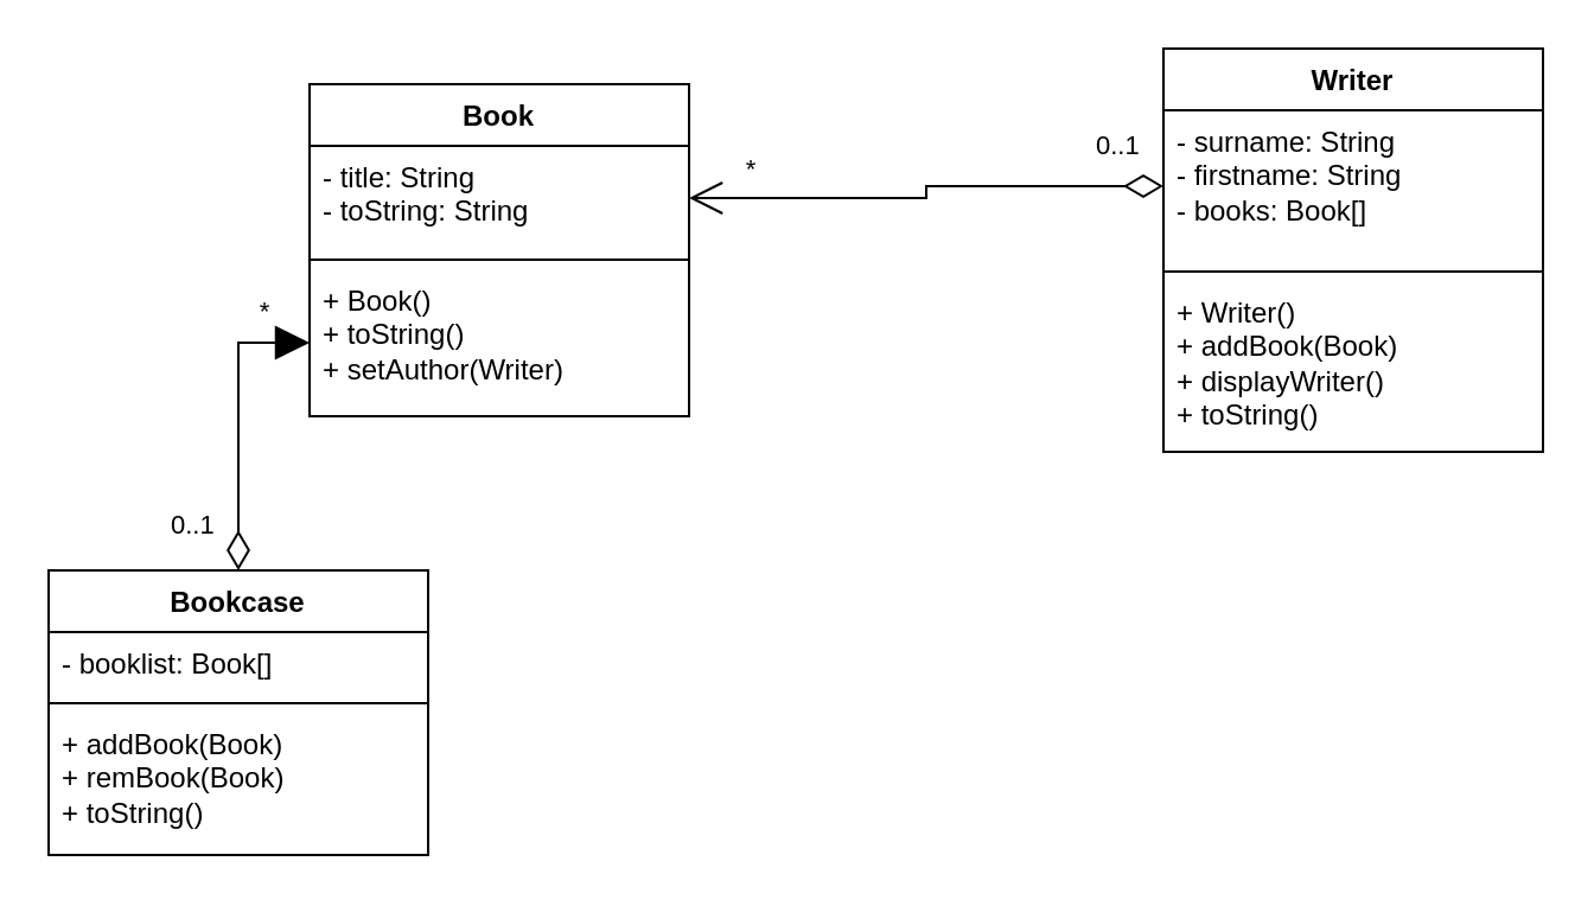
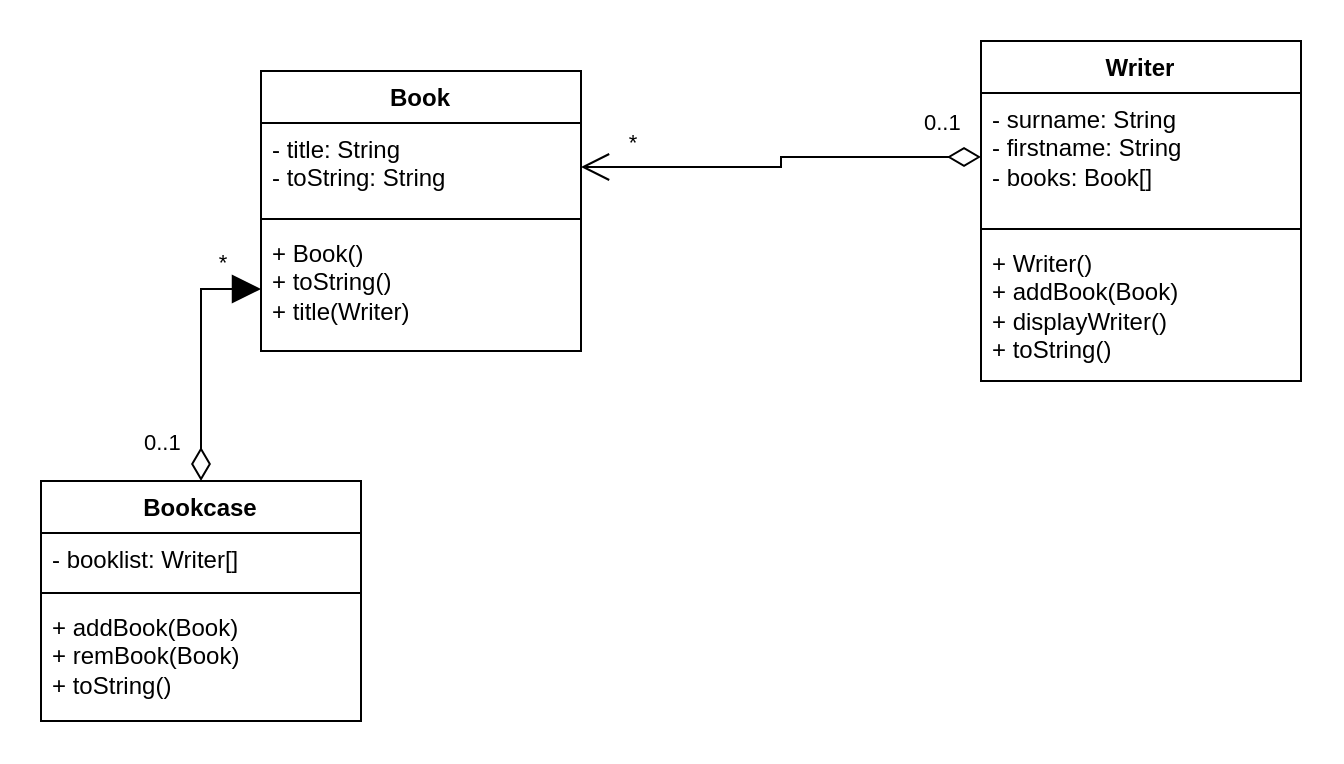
  <mxCell id="0" />
  <mxCell id="1" parent="0" />
  <mxCell id="2" value="Book" style="swimlane;fontStyle=1;align=center;verticalAlign=top;childLayout=stackLayout;horizontal=1;startSize=26;horizontalStack=0;resizeParent=1;resizeParentMax=0;resizeLast=0;collapsible=1;marginBottom=0;whiteSpace=wrap;html=1;" parent="1" vertex="1"><mxGeometry x="130" y="35" width="160" height="140" as="geometry" /></mxCell>
  <mxCell id="3" value="&lt;div&gt;- title: String&lt;/div&gt;&lt;div&gt;- toString: String&lt;/div&gt;" style="text;strokeColor=none;fillColor=none;align=left;verticalAlign=top;spacingLeft=4;spacingRight=4;overflow=hidden;rotatable=0;points=[[0,0.5],[1,0.5]];portConstraint=eastwest;whiteSpace=wrap;html=1;" parent="2" vertex="1"><mxGeometry y="26" width="160" height="44" as="geometry" /></mxCell>
  <mxCell id="4" value="" style="line;strokeWidth=1;fillColor=none;align=left;verticalAlign=middle;spacingTop=-1;spacingLeft=3;spacingRight=3;rotatable=0;labelPosition=right;points=[];portConstraint=eastwest;strokeColor=inherit;" parent="2" vertex="1"><mxGeometry y="70" width="160" height="8" as="geometry" /></mxCell>
- <mxCell id="5" value="&lt;div&gt;+ Book()&lt;/div&gt;&lt;div&gt;+ toString()&lt;br&gt;&lt;/div&gt;&lt;div&gt;+ setAuthor(Writer)&lt;br&gt;&lt;/div&gt;" style="text;strokeColor=none;fillColor=none;align=left;verticalAlign=top;spacingLeft=4;spacingRight=4;overflow=hidden;rotatable=0;points=[[0,0.5],[1,0.5]];portConstraint=eastwest;whiteSpace=wrap;html=1;" parent="2" vertex="1"><mxGeometry y="78" width="160" height="62" as="geometry" /></mxCell>
+ <mxCell id="5" value="&lt;div&gt;+ Book()&lt;/div&gt;&lt;div&gt;+ toString()&lt;br&gt;&lt;/div&gt;&lt;div&gt;+ title(Writer)&lt;br&gt;&lt;/div&gt;" style="text;strokeColor=none;fillColor=none;align=left;verticalAlign=top;spacingLeft=4;spacingRight=4;overflow=hidden;rotatable=0;points=[[0,0.5],[1,0.5]];portConstraint=eastwest;whiteSpace=wrap;html=1;" parent="2" vertex="1"><mxGeometry y="78" width="160" height="62" as="geometry" /></mxCell>
  <mxCell id="6" value="Writer" style="swimlane;fontStyle=1;align=center;verticalAlign=top;childLayout=stackLayout;horizontal=1;startSize=26;horizontalStack=0;resizeParent=1;resizeParentMax=0;resizeLast=0;collapsible=1;marginBottom=0;whiteSpace=wrap;html=1;" parent="1" vertex="1"><mxGeometry x="490" y="20" width="160" height="170" as="geometry" /></mxCell>
  <mxCell id="7" value="&lt;div&gt;- surname: String&lt;/div&gt;&lt;div&gt;- firstname: String&lt;br&gt;&lt;/div&gt;&lt;div&gt;- books: Book[]&lt;br&gt;&lt;/div&gt;" style="text;strokeColor=none;fillColor=none;align=left;verticalAlign=top;spacingLeft=4;spacingRight=4;overflow=hidden;rotatable=0;points=[[0,0.5],[1,0.5]];portConstraint=eastwest;whiteSpace=wrap;html=1;" parent="6" vertex="1"><mxGeometry y="26" width="160" height="64" as="geometry" /></mxCell>
  <mxCell id="8" value="" style="line;strokeWidth=1;fillColor=none;align=left;verticalAlign=middle;spacingTop=-1;spacingLeft=3;spacingRight=3;rotatable=0;labelPosition=right;points=[];portConstraint=eastwest;strokeColor=inherit;" parent="6" vertex="1"><mxGeometry y="90" width="160" height="8" as="geometry" /></mxCell>
  <mxCell id="9" value="&lt;div&gt;+ Writer()&lt;/div&gt;&lt;div&gt;+ addBook(Book)&lt;/div&gt;&lt;div&gt;+ displayWriter()&lt;/div&gt;&lt;div&gt;+ toString()&lt;br&gt;&lt;/div&gt;" style="text;strokeColor=none;fillColor=none;align=left;verticalAlign=top;spacingLeft=4;spacingRight=4;overflow=hidden;rotatable=0;points=[[0,0.5],[1,0.5]];portConstraint=eastwest;whiteSpace=wrap;html=1;" parent="6" vertex="1"><mxGeometry y="98" width="160" height="72" as="geometry" /></mxCell>
  <mxCell id="10" value="0..1" style="endArrow=open;html=1;endSize=12;startArrow=diamondThin;startSize=14;startFill=0;edgeStyle=orthogonalEdgeStyle;align=left;verticalAlign=bottom;rounded=0;entryX=1;entryY=0.5;entryDx=0;entryDy=0;" edge="1" parent="1" source="7" target="3"><mxGeometry x="-0.707" y="-8" relative="1" as="geometry"><mxPoint x="500" y="80" as="sourcePoint" /><mxPoint x="490" y="100" as="targetPoint" /><mxPoint as="offset" /></mxGeometry></mxCell>
  <mxCell id="11" value="*" style="edgeLabel;html=1;align=center;verticalAlign=middle;resizable=0;points=[];" vertex="1" connectable="0" parent="10"><mxGeometry x="0.756" relative="1" as="geometry"><mxPoint y="-13" as="offset" /></mxGeometry></mxCell>
  <mxCell id="12" value="Bookcase" style="swimlane;fontStyle=1;align=center;verticalAlign=top;childLayout=stackLayout;horizontal=1;startSize=26;horizontalStack=0;resizeParent=1;resizeParentMax=0;resizeLast=0;collapsible=1;marginBottom=0;whiteSpace=wrap;html=1;" vertex="1" parent="1"><mxGeometry x="20" y="240" width="160" height="120" as="geometry" /></mxCell>
- <mxCell id="13" value="- booklist: Book[]" style="text;strokeColor=none;fillColor=none;align=left;verticalAlign=top;spacingLeft=4;spacingRight=4;overflow=hidden;rotatable=0;points=[[0,0.5],[1,0.5]];portConstraint=eastwest;whiteSpace=wrap;html=1;" vertex="1" parent="12"><mxGeometry y="26" width="160" height="26" as="geometry" /></mxCell>
+ <mxCell id="13" value="- booklist: Writer[]" style="text;strokeColor=none;fillColor=none;align=left;verticalAlign=top;spacingLeft=4;spacingRight=4;overflow=hidden;rotatable=0;points=[[0,0.5],[1,0.5]];portConstraint=eastwest;whiteSpace=wrap;html=1;" vertex="1" parent="12"><mxGeometry y="26" width="160" height="26" as="geometry" /></mxCell>
  <mxCell id="14" value="" style="line;strokeWidth=1;fillColor=none;align=left;verticalAlign=middle;spacingTop=-1;spacingLeft=3;spacingRight=3;rotatable=0;labelPosition=right;points=[];portConstraint=eastwest;strokeColor=inherit;" vertex="1" parent="12"><mxGeometry y="52" width="160" height="8" as="geometry" /></mxCell>
  <mxCell id="15" value="&lt;div&gt;+ addBook(Book)&lt;/div&gt;&lt;div&gt;+ remBook(Book)&lt;br&gt;&lt;/div&gt;&lt;div&gt;+ toString()&lt;br&gt;&lt;/div&gt;" style="text;strokeColor=none;fillColor=none;align=left;verticalAlign=top;spacingLeft=4;spacingRight=4;overflow=hidden;rotatable=0;points=[[0,0.5],[1,0.5]];portConstraint=eastwest;whiteSpace=wrap;html=1;" vertex="1" parent="12"><mxGeometry y="60" width="160" height="60" as="geometry" /></mxCell>
  <mxCell id="16" value="0..1" style="endArrow=block;html=1;endSize=12;startArrow=diamondThin;startSize=14;startFill=0;edgeStyle=orthogonalEdgeStyle;align=left;verticalAlign=bottom;rounded=0;exitX=0.5;exitY=0;exitDx=0;exitDy=0;" edge="1" parent="1" source="12" target="5"><mxGeometry x="-0.841" y="30" relative="1" as="geometry"><mxPoint x="330" y="250" as="sourcePoint" /><mxPoint x="200" y="190" as="targetPoint" /><mxPoint as="offset" /></mxGeometry></mxCell>
  <mxCell id="17" value="*" style="edgeLabel;html=1;align=center;verticalAlign=middle;resizable=0;points=[];" vertex="1" connectable="0" parent="16"><mxGeometry x="0.159" y="3" relative="1" as="geometry"><mxPoint x="13" y="-37" as="offset" /></mxGeometry></mxCell>
